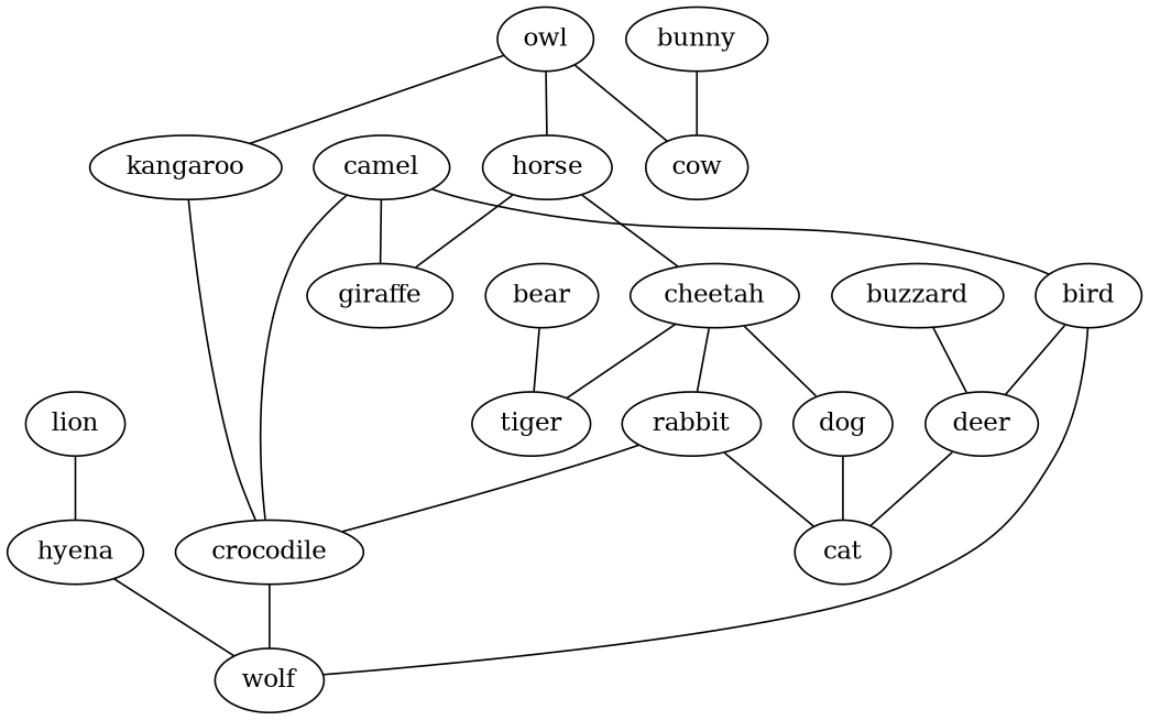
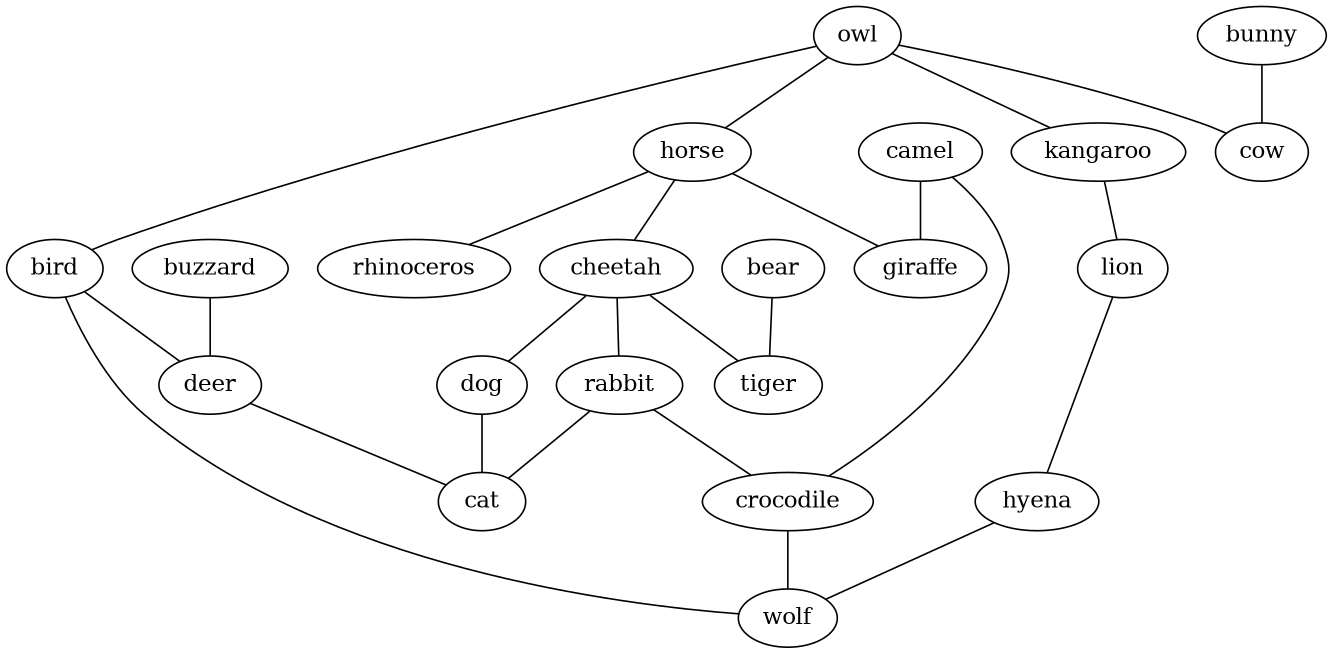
  strict graph {
    edge [weight=1]
    owl
    bird
    kangaroo
    cow
    horse
    deer
    wolf
    crocodile
    cat
    camel
    giraffe
+   rhinoceros
    cheetah
    tiger
    rabbit
    dog
    buzzard
    lion
    hyena
    bear
    bunny
-   camel -- bird
+   owl -- bird
    owl -- kangaroo
    owl -- cow
    owl -- horse
    bird -- deer
    bird -- wolf
-   kangaroo -- crocodile
+   kangaroo -- lion
    horse -- giraffe
+   horse -- rhinoceros
    horse -- cheetah
    deer -- cat
    crocodile -- wolf
    camel -- crocodile
    camel -- giraffe
    cheetah -- tiger
    cheetah -- rabbit
    cheetah -- dog
    rabbit -- crocodile
    rabbit -- cat
    dog -- cat
    buzzard -- deer
    lion -- hyena
    hyena -- wolf
    bear -- tiger
    bunny -- cow
  }
